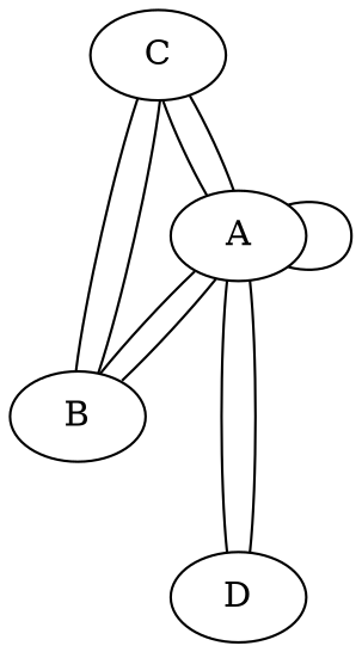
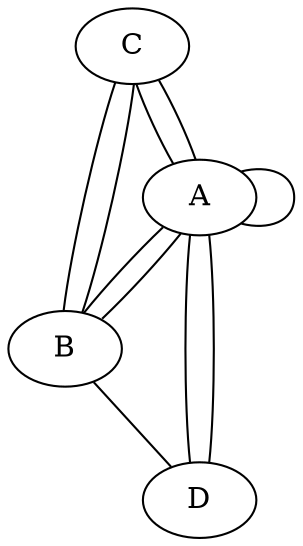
  graph {
    n1 [label=C]
    n2 [label=A]
    n3 [label=B]
    n4 [label=D]
    n1 -- n2
    n1 -- n3
    n2 -- n1
    n2 -- n2
    n2 -- n3
    n2 -- n4
    n3 -- n1
    n3 -- n2
+   n3 -- n4
    n4 -- n2
  }
